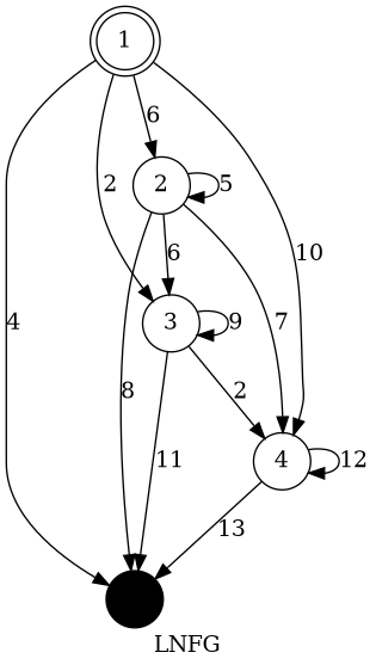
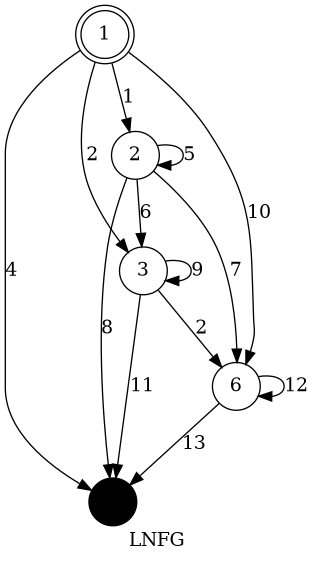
  digraph {
    color=lightgrey
    label=LNFG
    style=filled
    node [shape=circle]
    1 [shape=doublecircle]
    2
    3
-   4
+   4 [label=6]
    5 [color=black style=filled]
-   1 -> 2 [label=6]
+   1 -> 2 [label=1]
    1 -> 3 [label=2]
    1 -> 4 [label=10]
    1 -> 5 [label=4]
    2 -> 2 [label=5]
    2 -> 3 [label=6]
    2 -> 4 [label=7]
    2 -> 5 [label=8]
    3 -> 3 [label=9]
    3 -> 4 [label=2]
    3 -> 5 [label=11]
    4 -> 4 [label=12]
    4 -> 5 [label=13]
  }
